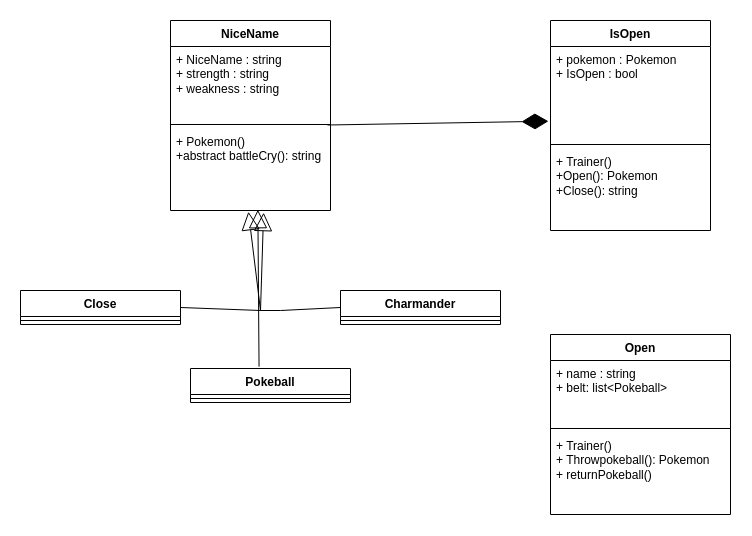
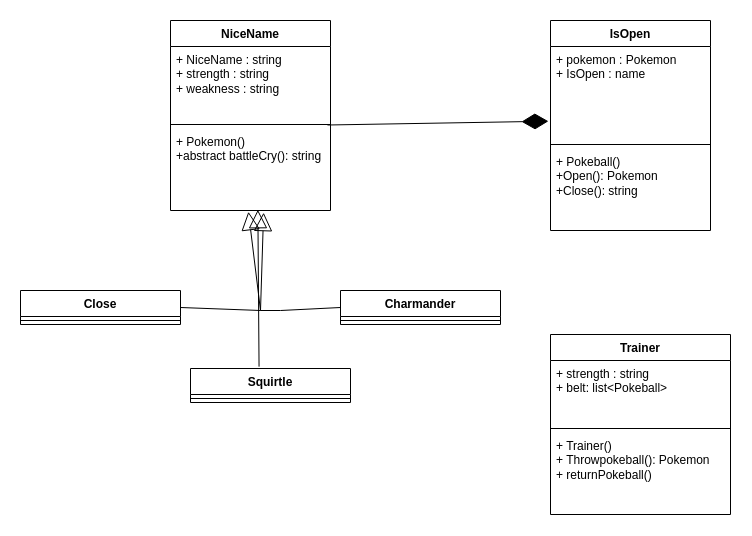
  <mxCell id="0" />
  <mxCell id="1" parent="0" />
- <mxCell id="2" value="Open" style="swimlane;fontStyle=1;align=center;verticalAlign=top;childLayout=stackLayout;horizontal=1;startSize=26;horizontalStack=0;resizeParent=1;resizeParentMax=0;resizeLast=0;collapsible=1;marginBottom=0;whiteSpace=wrap;html=1;" vertex="1" parent="1"><mxGeometry x="550" y="334" width="180" height="180" as="geometry" /></mxCell>
- <mxCell id="3" value="+ name : string&lt;div&gt;+ belt: list&amp;lt;Pokeball&amp;gt;&lt;/div&gt;" style="text;strokeColor=none;fillColor=none;align=left;verticalAlign=top;spacingLeft=4;spacingRight=4;overflow=hidden;rotatable=0;points=[[0,0.5],[1,0.5]];portConstraint=eastwest;whiteSpace=wrap;html=1;" vertex="1" parent="2"><mxGeometry y="26" width="180" height="64" as="geometry" /></mxCell>
+ <mxCell id="2" value="Trainer" style="swimlane;fontStyle=1;align=center;verticalAlign=top;childLayout=stackLayout;horizontal=1;startSize=26;horizontalStack=0;resizeParent=1;resizeParentMax=0;resizeLast=0;collapsible=1;marginBottom=0;whiteSpace=wrap;html=1;" vertex="1" parent="1"><mxGeometry x="550" y="334" width="180" height="180" as="geometry" /></mxCell>
+ <mxCell id="3" value="+ strength : string&lt;div&gt;+ belt: list&amp;lt;Pokeball&amp;gt;&lt;/div&gt;" style="text;strokeColor=none;fillColor=none;align=left;verticalAlign=top;spacingLeft=4;spacingRight=4;overflow=hidden;rotatable=0;points=[[0,0.5],[1,0.5]];portConstraint=eastwest;whiteSpace=wrap;html=1;" vertex="1" parent="2"><mxGeometry y="26" width="180" height="64" as="geometry" /></mxCell>
  <mxCell id="4" value="" style="line;strokeWidth=1;fillColor=none;align=left;verticalAlign=middle;spacingTop=-1;spacingLeft=3;spacingRight=3;rotatable=0;labelPosition=right;points=[];portConstraint=eastwest;strokeColor=inherit;" vertex="1" parent="2"><mxGeometry y="90" width="180" height="8" as="geometry" /></mxCell>
  <mxCell id="5" value="+ Trainer()&lt;div&gt;+ Throwpokeball(): Pokemon&lt;/div&gt;&lt;div&gt;+ returnPokeball()&lt;/div&gt;" style="text;strokeColor=none;fillColor=none;align=left;verticalAlign=top;spacingLeft=4;spacingRight=4;overflow=hidden;rotatable=0;points=[[0,0.5],[1,0.5]];portConstraint=eastwest;whiteSpace=wrap;html=1;" vertex="1" parent="2"><mxGeometry y="98" width="180" height="82" as="geometry" /></mxCell>
  <mxCell id="6" value="Close" style="swimlane;fontStyle=1;align=center;verticalAlign=top;childLayout=stackLayout;horizontal=1;startSize=26;horizontalStack=0;resizeParent=1;resizeParentMax=0;resizeLast=0;collapsible=1;marginBottom=0;whiteSpace=wrap;html=1;" vertex="1" parent="1"><mxGeometry y="290" width="160" height="34" as="geometry" x="20" /></mxCell>
  <mxCell id="7" value="" style="line;strokeWidth=1;fillColor=none;align=left;verticalAlign=middle;spacingTop=-1;spacingLeft=3;spacingRight=3;rotatable=0;labelPosition=right;points=[];portConstraint=eastwest;strokeColor=inherit;" vertex="1" parent="6"><mxGeometry y="26" width="160" height="8" as="geometry" /></mxCell>
- <mxCell id="8" value="Pokeball" style="swimlane;fontStyle=1;align=center;verticalAlign=top;childLayout=stackLayout;horizontal=1;startSize=26;horizontalStack=0;resizeParent=1;resizeParentMax=0;resizeLast=0;collapsible=1;marginBottom=0;whiteSpace=wrap;html=1;" vertex="1" parent="1"><mxGeometry x="190" y="368" width="160" height="34" as="geometry" /></mxCell>
+ <mxCell id="8" value="Squirtle" style="swimlane;fontStyle=1;align=center;verticalAlign=top;childLayout=stackLayout;horizontal=1;startSize=26;horizontalStack=0;resizeParent=1;resizeParentMax=0;resizeLast=0;collapsible=1;marginBottom=0;whiteSpace=wrap;html=1;" vertex="1" parent="1"><mxGeometry x="190" y="368" width="160" height="34" as="geometry" /></mxCell>
  <mxCell id="9" value="" style="line;strokeWidth=1;fillColor=none;align=left;verticalAlign=middle;spacingTop=-1;spacingLeft=3;spacingRight=3;rotatable=0;labelPosition=right;points=[];portConstraint=eastwest;strokeColor=inherit;" vertex="1" parent="8"><mxGeometry y="26" width="160" height="8" as="geometry" /></mxCell>
  <mxCell id="10" value="IsOpen" style="swimlane;fontStyle=1;align=center;verticalAlign=top;childLayout=stackLayout;horizontal=1;startSize=26;horizontalStack=0;resizeParent=1;resizeParentMax=0;resizeLast=0;collapsible=1;marginBottom=0;whiteSpace=wrap;html=1;" vertex="1" parent="1"><mxGeometry x="550" y="20" width="160" height="210" as="geometry" /></mxCell>
- <mxCell id="11" value="+ pokemon : Pokemon&lt;div&gt;+ IsOpen : bool&lt;/div&gt;" style="text;strokeColor=none;fillColor=none;align=left;verticalAlign=top;spacingLeft=4;spacingRight=4;overflow=hidden;rotatable=0;points=[[0,0.5],[1,0.5]];portConstraint=eastwest;whiteSpace=wrap;html=1;" vertex="1" parent="10"><mxGeometry y="26" width="160" height="94" as="geometry" /></mxCell>
+ <mxCell id="11" value="+ pokemon : Pokemon&lt;div&gt;+ IsOpen : name&lt;/div&gt;" style="text;strokeColor=none;fillColor=none;align=left;verticalAlign=top;spacingLeft=4;spacingRight=4;overflow=hidden;rotatable=0;points=[[0,0.5],[1,0.5]];portConstraint=eastwest;whiteSpace=wrap;html=1;" vertex="1" parent="10"><mxGeometry y="26" width="160" height="94" as="geometry" /></mxCell>
  <mxCell id="12" value="" style="line;strokeWidth=1;fillColor=none;align=left;verticalAlign=middle;spacingTop=-1;spacingLeft=3;spacingRight=3;rotatable=0;labelPosition=right;points=[];portConstraint=eastwest;strokeColor=inherit;" vertex="1" parent="10"><mxGeometry y="120" width="160" height="8" as="geometry" /></mxCell>
- <mxCell id="13" value="+ Trainer()&lt;div&gt;+Open(): Pokemon&lt;/div&gt;&lt;div&gt;+Close(): string&lt;/div&gt;" style="text;strokeColor=none;fillColor=none;align=left;verticalAlign=top;spacingLeft=4;spacingRight=4;overflow=hidden;rotatable=0;points=[[0,0.5],[1,0.5]];portConstraint=eastwest;whiteSpace=wrap;html=1;" vertex="1" parent="10"><mxGeometry y="128" width="160" height="82" as="geometry" /></mxCell>
+ <mxCell id="13" value="+ Pokeball()&lt;div&gt;+Open(): Pokemon&lt;/div&gt;&lt;div&gt;+Close(): string&lt;/div&gt;" style="text;strokeColor=none;fillColor=none;align=left;verticalAlign=top;spacingLeft=4;spacingRight=4;overflow=hidden;rotatable=0;points=[[0,0.5],[1,0.5]];portConstraint=eastwest;whiteSpace=wrap;html=1;" vertex="1" parent="10"><mxGeometry y="128" width="160" height="82" as="geometry" /></mxCell>
  <mxCell id="14" value="Charmander" style="swimlane;fontStyle=1;align=center;verticalAlign=top;childLayout=stackLayout;horizontal=1;startSize=26;horizontalStack=0;resizeParent=1;resizeParentMax=0;resizeLast=0;collapsible=1;marginBottom=0;whiteSpace=wrap;html=1;" vertex="1" parent="1"><mxGeometry x="340" y="290" width="160" height="34" as="geometry" /></mxCell>
  <mxCell id="15" value="" style="line;strokeWidth=1;fillColor=none;align=left;verticalAlign=middle;spacingTop=-1;spacingLeft=3;spacingRight=3;rotatable=0;labelPosition=right;points=[];portConstraint=eastwest;strokeColor=inherit;" vertex="1" parent="14"><mxGeometry y="26" width="160" height="8" as="geometry" /></mxCell>
  <mxCell id="16" value="NiceName" style="swimlane;fontStyle=1;align=center;verticalAlign=top;childLayout=stackLayout;horizontal=1;startSize=26;horizontalStack=0;resizeParent=1;resizeParentMax=0;resizeLast=0;collapsible=1;marginBottom=0;whiteSpace=wrap;html=1;" vertex="1" parent="1"><mxGeometry x="170" y="20" width="160" height="190" as="geometry" /></mxCell>
  <mxCell id="17" value="+ NiceName : string&lt;div&gt;+ strength : string&lt;/div&gt;&lt;div&gt;+ weakness : string&lt;/div&gt;" style="text;strokeColor=none;fillColor=none;align=left;verticalAlign=top;spacingLeft=4;spacingRight=4;overflow=hidden;rotatable=0;points=[[0,0.5],[1,0.5]];portConstraint=eastwest;whiteSpace=wrap;html=1;" vertex="1" parent="16"><mxGeometry y="26" width="160" height="74" as="geometry" /></mxCell>
  <mxCell id="18" value="" style="line;strokeWidth=1;fillColor=none;align=left;verticalAlign=middle;spacingTop=-1;spacingLeft=3;spacingRight=3;rotatable=0;labelPosition=right;points=[];portConstraint=eastwest;strokeColor=inherit;" vertex="1" parent="16"><mxGeometry y="100" width="160" height="8" as="geometry" /></mxCell>
  <mxCell id="19" value="&lt;div&gt;+ Pokemon()&lt;span style=&quot;color: rgba(0, 0, 0, 0); font-family: monospace; font-size: 0px; text-wrap-mode: nowrap; background-color: transparent;&quot;&gt;%3CmxGraphModel%3E%3Croot%3E%3CmxCell%20id%3D%220%22%2F%3E%3CmxCell%20id%3D%221%22%20parent%3D%220%22%2F%3E%3CmxCell%20id%3D%222%22%20value%3D%22%22%20style%3D%22endArrow%3Dblock%3BendSize%3D16%3BendFill%3D0%3Bhtml%3D1%3Brounded%3D0%3BexitX%3D0.438%3BexitY%3D-0.118%3BexitDx%3D0%3BexitDy%3D0%3BexitPerimeter%3D0%3BentryX%3D0.5%3BentryY%3D1.231%3BentryDx%3D0%3BentryDy%3D0%3BentryPerimeter%3D0%3B%22%20edge%3D%221%22%20parent%3D%221%22%3E%3CmxGeometry%20width%3D%22160%22%20relative%3D%221%22%20as%3D%22geometry%22%3E%3CmxPoint%20x%3D%22130%22%20y%3D%22356%22%20as%3D%22sourcePoint%22%2F%3E%3CmxPoint%20x%3D%22230%22%20y%3D%22260%22%20as%3D%22targetPoint%22%2F%3E%3CArray%20as%3D%22points%22%3E%3CmxPoint%20x%3D%22230%22%20y%3D%22320%22%2F%3E%3C%2FArray%3E%3C%2FmxGeometry%3E%3C%2FmxCell%3E%3C%2Froot%3E%3C%2FmxGraphModel%3E&lt;/span&gt;&lt;/div&gt;+abstract battleCry(): string" style="text;strokeColor=none;fillColor=none;align=left;verticalAlign=top;spacingLeft=4;spacingRight=4;overflow=hidden;rotatable=0;points=[[0,0.5],[1,0.5]];portConstraint=eastwest;whiteSpace=wrap;html=1;" vertex="1" parent="16"><mxGeometry y="108" width="160" height="82" as="geometry" /></mxCell>
  <mxCell id="20" value="" style="endArrow=diamondThin;endFill=1;endSize=24;html=1;rounded=0;exitX=0.981;exitY=1.061;exitDx=0;exitDy=0;exitPerimeter=0;entryX=-0.013;entryY=0.795;entryDx=0;entryDy=0;entryPerimeter=0;" edge="1" parent="1" source="17" target="11"><mxGeometry width="160" relative="1" as="geometry"><mxPoint x="353" y="110" as="sourcePoint" /><mxPoint x="490" y="120" as="targetPoint" /></mxGeometry></mxCell>
  <mxCell id="21" value="" style="endArrow=block;endSize=16;endFill=0;html=1;rounded=0;exitX=0.463;exitY=-0.018;exitDx=0;exitDy=0;exitPerimeter=0;entryX=0.546;entryY=0.991;entryDx=0;entryDy=0;entryPerimeter=0;" edge="1" parent="1" target="19"><mxGeometry width="160" relative="1" as="geometry"><mxPoint x="258.56" y="366.158" as="sourcePoint" /><mxPoint x="241.44" y="210" as="targetPoint" /><mxPoint as="offset" /></mxGeometry></mxCell>
  <mxCell id="22" value="" style="endArrow=block;endSize=16;endFill=0;html=1;rounded=0;exitX=0;exitY=0.5;exitDx=0;exitDy=0;entryX=0.582;entryY=1.026;entryDx=0;entryDy=0;entryPerimeter=0;" edge="1" parent="1" source="14" target="19"><mxGeometry x="-1" y="-153" width="160" relative="1" as="geometry"><mxPoint x="350" y="296.89" as="sourcePoint" /><mxPoint x="227.52" y="218.018" as="targetPoint" /><Array as="points"><mxPoint x="280" y="310" /><mxPoint x="260" y="310" /></Array><mxPoint x="-30" y="-3" as="offset" /></mxGeometry></mxCell>
  <mxCell id="23" value="" style="endArrow=block;endSize=16;endFill=0;html=1;rounded=0;entryX=0.487;entryY=1.015;entryDx=0;entryDy=0;entryPerimeter=0;exitX=1;exitY=0.5;exitDx=0;exitDy=0;" edge="1" parent="1" source="6" target="19"><mxGeometry width="160" relative="1" as="geometry"><mxPoint x="60" y="440" as="sourcePoint" /><mxPoint x="170" y="430" as="targetPoint" /><Array as="points"><mxPoint x="260" y="310" /></Array></mxGeometry></mxCell>
